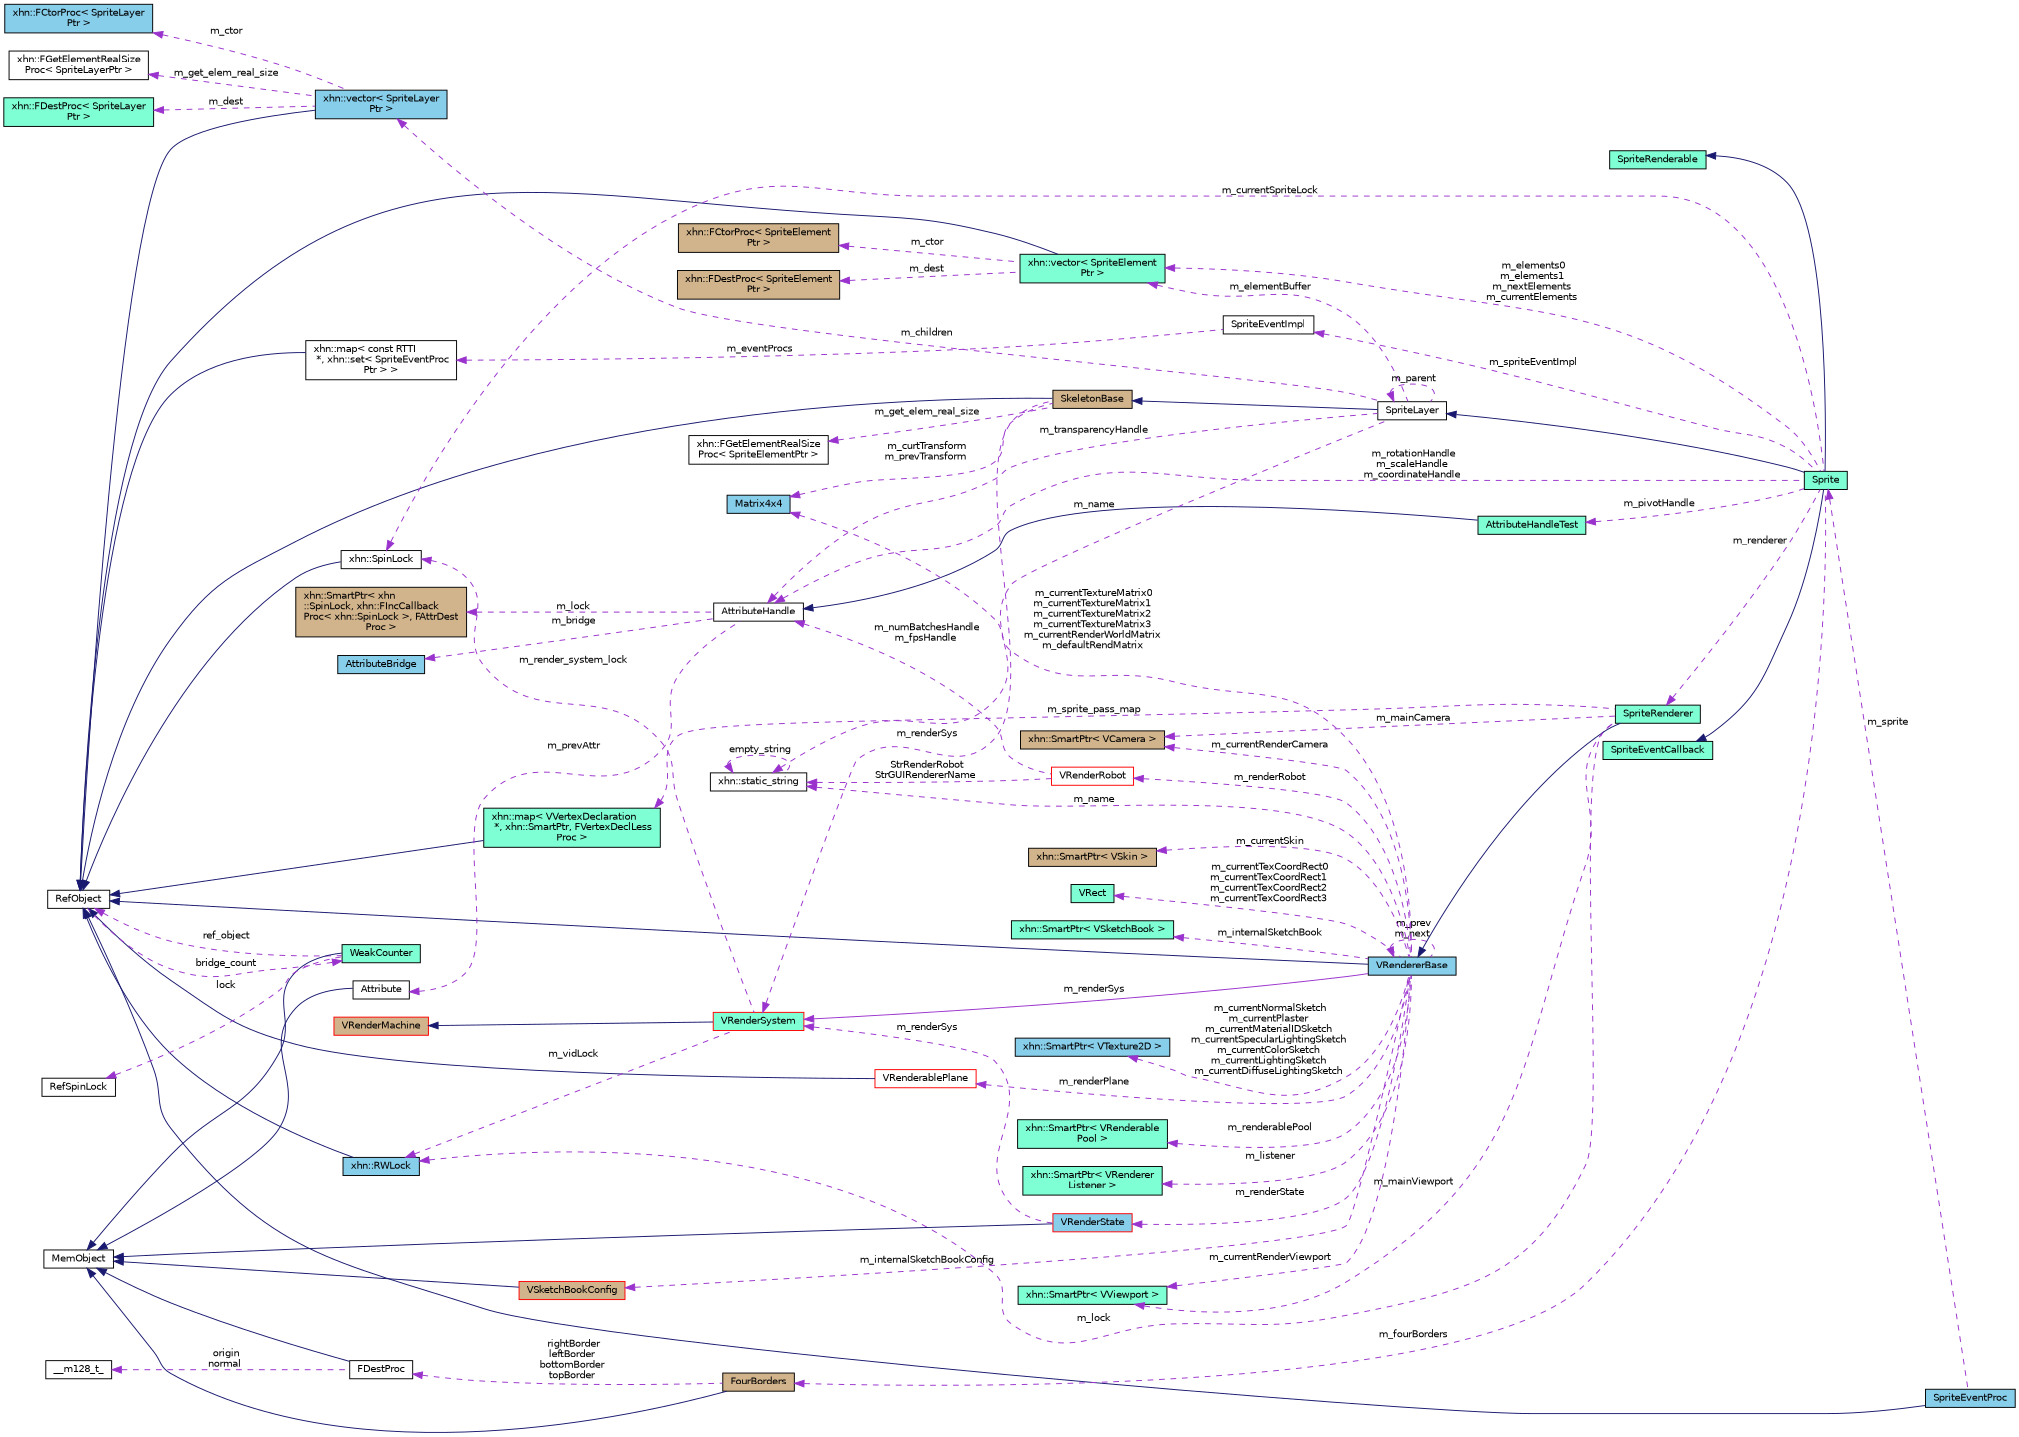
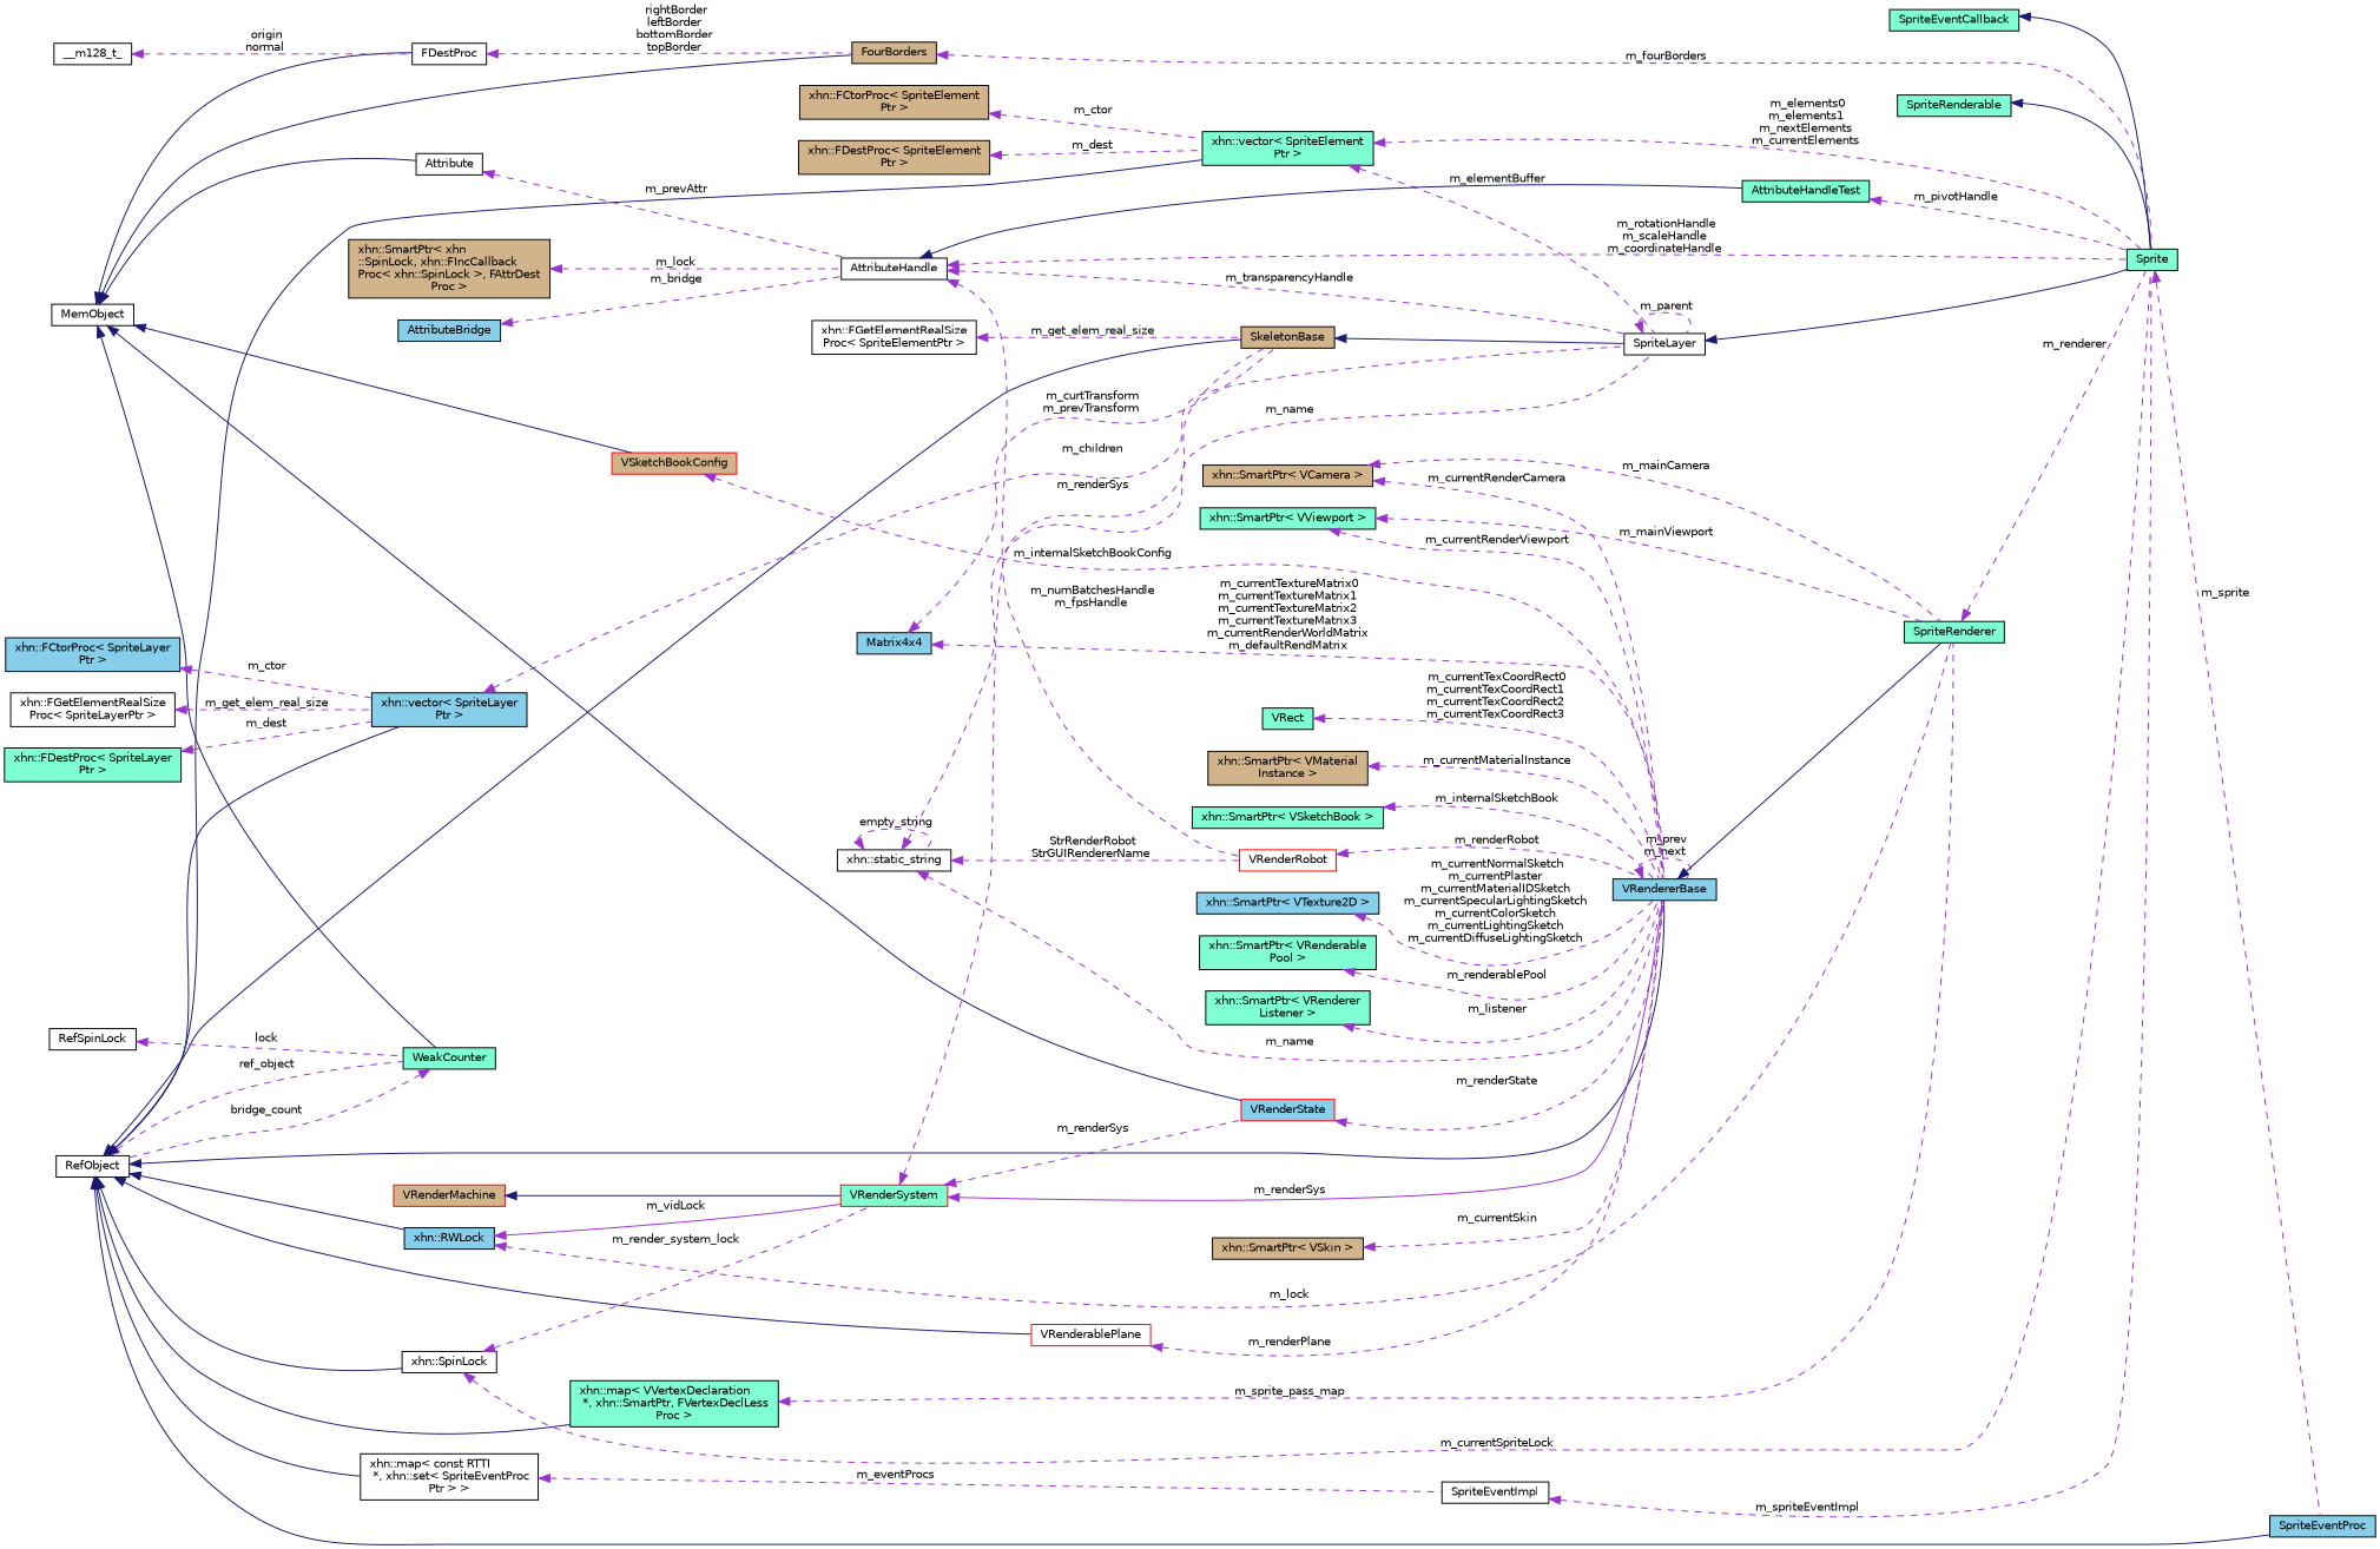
  digraph {
    rankdir=LR
    node [color=black fillcolor=white fontname=Helvetica fontsize=10 shape=record style=filled]
    edge [color=darkorchid3 dir=back fontname=Helvetica fontsize=10 labelfontname=Helvetica labelfontsize=10 style=dashed]
    n1 [fillcolor=skyblue fontcolor=black height=0.2 label=SpriteEventProc width=0.4]
    n2 [height=0.2 label=RefObject width=0.4]
    n3 [fillcolor=aquamarine height=0.2 label=WeakCounter width=0.4]
    n4 [fillcolor=tan height=0.2 label=SkeletonBase width=0.4]
    n5 [fillcolor=skyblue height=0.2 label="xhn::RWLock" width=0.4]
    n6 [height=0.2 label="xhn::SpinLock" width=0.4]
    n7 [fillcolor=aquamarine height=0.2 label="xhn::vector\< SpriteElement\lPtr \>" width=0.4]
    n8 [fillcolor=skyblue height=0.2 label="xhn::vector\< SpriteLayer\lPtr \>" width=0.4]
    n9 [height=0.2 label="xhn::map\< const RTTI\l *, xhn::set\< SpriteEventProc\lPtr \> \>" width=0.4]
    n10 [fillcolor=skyblue height=0.2 label=VRendererBase width=0.4]
    n11 [color=red height=0.2 label=VRenderablePlane width=0.4]
    n12 [fillcolor=aquamarine height=0.2 label="xhn::map\< VVertexDeclaration\l *, xhn::SmartPtr, FVertexDeclLess\lProc \>" width=0.4]
    n13 [height=0.2 label=SpriteLayer width=0.4]
    n14 [color=red fillcolor=aquamarine height=0.2 label=VRenderSystem width=0.4]
    n15 [fillcolor=aquamarine height=0.2 label=SpriteRenderer width=0.4]
    n16 [fillcolor=aquamarine height=0.2 label=Sprite width=0.4]
    n17 [height=0.2 label=SpriteEventImpl width=0.4]
    n18 [height=0.2 label=MemObject width=0.4]
    n19 [height=0.2 label=Attribute width=0.4]
    n20 [fillcolor=tan height=0.2 label=FourBorders width=0.4]
    n21 [height=0.2 label=FDestProc width=0.4]
    n22 [color=red fillcolor=tan height=0.2 label=VSketchBookConfig width=0.4]
    n23 [color=red fillcolor=skyblue height=0.2 label=VRenderState width=0.4]
    n24 [height=0.2 label=AttributeHandle width=0.4]
    n25 [height=0.2 label=RefSpinLock width=0.4]
    n26 [color=red fillcolor=tan height=0.2 label=VRenderMachine width=0.4]
    n27 [fillcolor=skyblue height=0.2 label=Matrix4x4 width=0.4]
    n28 [height=0.2 label="xhn::FGetElementRealSize\lProc\< SpriteElementPtr \>" width=0.4]
    n29 [fillcolor=tan height=0.2 label="xhn::FCtorProc\< SpriteElement\lPtr \>" width=0.4]
    n30 [fillcolor=tan height=0.2 label="xhn::FDestProc\< SpriteElement\lPtr \>" width=0.4]
    n31 [fillcolor=aquamarine height=0.2 label=AttributeHandleTest width=0.4]
    n32 [color=red height=0.2 label=VRenderRobot width=0.4]
    n33 [fillcolor=tan height=0.2 label="xhn::SmartPtr\< xhn\l::SpinLock, xhn::FIncCallback\lProc\< xhn::SpinLock \>, FAttrDest\lProc \>" width=0.4]
    n34 [fillcolor=skyblue height=0.2 label=AttributeBridge width=0.4]
    n35 [height=0.2 label="xhn::static_string" width=0.4]
    n36 [fillcolor=skyblue height=0.2 label="xhn::FCtorProc\< SpriteLayer\lPtr \>" width=0.4]
    n37 [height=0.2 label="xhn::FGetElementRealSize\lProc\< SpriteLayerPtr \>" width=0.4]
    n38 [fillcolor=aquamarine height=0.2 label="xhn::FDestProc\< SpriteLayer\lPtr \>" width=0.4]
    n39 [fillcolor=aquamarine height=0.2 label=SpriteEventCallback width=0.4]
    n40 [fillcolor=aquamarine height=0.2 label=SpriteRenderable width=0.4]
    n41 [height=0.2 label=__m128_t_ width=0.4]
    n42 [fillcolor=tan height=0.2 label="xhn::SmartPtr\< VSkin \>" width=0.4]
    n43 [fillcolor=aquamarine height=0.2 label=VRect width=0.4]
    n44 [fillcolor=aquamarine height=0.2 label="xhn::SmartPtr\< VViewport \>" width=0.4]
+   n45 [fillcolor=tan height=0.2 label="xhn::SmartPtr\< VMaterial\lInstance \>" width=0.4]
    n46 [fillcolor=aquamarine height=0.2 label="xhn::SmartPtr\< VSketchBook \>" width=0.4]
    n47 [fillcolor=skyblue height=0.2 label="xhn::SmartPtr\< VTexture2D \>" width=0.4]
    n48 [fillcolor=aquamarine height=0.2 label="xhn::SmartPtr\< VRenderable\lPool \>" width=0.4]
    n49 [fillcolor=aquamarine height=0.2 label="xhn::SmartPtr\< VRenderer\lListener \>" width=0.4]
    n50 [fillcolor=tan height=0.2 label="xhn::SmartPtr\< VCamera \>" width=0.4]
    n2 -> n1 [color=midnightblue style=solid]
    n2 -> n3 [label=" ref_object"]
    n2 -> n4 [color=midnightblue style=solid]
    n2 -> n5 [color=midnightblue style=solid]
    n2 -> n6 [color=midnightblue style=solid]
    n2 -> n7 [color=midnightblue style=solid]
    n2 -> n8 [color=midnightblue style=solid]
    n2 -> n9 [color=midnightblue style=solid]
    n2 -> n10 [color=midnightblue style=solid]
    n2 -> n11 [color=midnightblue style=solid]
    n2 -> n12 [color=midnightblue style=solid]
    n3 -> n2 [label=" bridge_count"]
    n4 -> n13 [color=midnightblue style=solid]
-   n5 -> n14 [label=" m_vidLock"]
+   n5 -> n14 [label=" m_vidLock" style=solid]
    n5 -> n15 [label=" m_lock"]
    n6 -> n14 [label=" m_render_system_lock"]
    n6 -> n16 [label=" m_currentSpriteLock"]
    n7 -> n13 [label=" m_elementBuffer"]
    n7 -> n16 [label=" m_elements0\nm_elements1\nm_nextElements\nm_currentElements"]
    n8 -> n13 [label=" m_children"]
    n9 -> n17 [label=" m_eventProcs"]
    n10 -> n10 [label=" m_prev\nm_next"]
    n10 -> n15 [color=midnightblue style=solid]
    n11 -> n10 [label=" m_renderPlane"]
    n12 -> n15 [label=" m_sprite_pass_map"]
    n13 -> n13 [label=" m_parent"]
    n13 -> n16 [color=midnightblue style=solid]
    n14 -> n4 [label=" m_renderSys"]
    n14 -> n10 [label=" m_renderSys" style=solid]
    n14 -> n23 [label=" m_renderSys"]
    n15 -> n16 [label=" m_renderer"]
    n16 -> n1 [label=" m_sprite"]
    n17 -> n16 [label=" m_spriteEventImpl"]
    n18 -> n3 [color=midnightblue style=solid]
    n18 -> n19 [color=midnightblue style=solid]
    n18 -> n20 [color=midnightblue style=solid]
    n18 -> n21 [color=midnightblue style=solid]
    n18 -> n22 [color=midnightblue style=solid]
    n18 -> n23 [color=midnightblue style=solid]
    n19 -> n24 [label=" m_prevAttr"]
    n20 -> n16 [label=" m_fourBorders"]
    n21 -> n20 [label=" rightBorder\nleftBorder\nbottomBorder\ntopBorder"]
    n22 -> n10 [label=" m_internalSketchBookConfig"]
    n23 -> n10 [label=" m_renderState"]
    n24 -> n13 [label=" m_transparencyHandle"]
    n24 -> n16 [label=" m_rotationHandle\nm_scaleHandle\nm_coordinateHandle"]
    n24 -> n31 [color=midnightblue style=solid]
    n24 -> n32 [label=" m_numBatchesHandle\nm_fpsHandle"]
    n25 -> n3 [label=" lock"]
    n26 -> n14 [color=midnightblue style=solid]
    n27 -> n4 [label=" m_curtTransform\nm_prevTransform"]
    n27 -> n10 [label=" m_currentTextureMatrix0\nm_currentTextureMatrix1\nm_currentTextureMatrix2\nm_currentTextureMatrix3\nm_currentRenderWorldMatrix\nm_defaultRendMatrix"]
    n28 -> n4 [label=" m_get_elem_real_size"]
    n29 -> n7 [label=" m_ctor"]
    n30 -> n7 [label=" m_dest"]
    n31 -> n16 [label=" m_pivotHandle"]
    n32 -> n10 [label=" m_renderRobot"]
    n33 -> n24 [label=" m_lock"]
    n34 -> n24 [label=" m_bridge"]
    n35 -> n10 [label=" m_name"]
    n35 -> n13 [label=" m_name"]
    n35 -> n32 [label=" StrRenderRobot\nStrGUIRendererName"]
    n35 -> n35 [label=" empty_string"]
    n36 -> n8 [label=" m_ctor"]
    n37 -> n8 [label=" m_get_elem_real_size"]
    n38 -> n8 [label=" m_dest"]
    n39 -> n16 [color=midnightblue style=solid]
    n40 -> n16 [color=midnightblue style=solid]
    n41 -> n21 [label=" origin\nnormal"]
    n42 -> n10 [label=" m_currentSkin"]
    n43 -> n10 [label=" m_currentTexCoordRect0\nm_currentTexCoordRect1\nm_currentTexCoordRect2\nm_currentTexCoordRect3"]
    n44 -> n10 [label=" m_currentRenderViewport"]
    n44 -> n15 [label=" m_mainViewport"]
+   n45 -> n10 [label=" m_currentMaterialInstance"]
    n46 -> n10 [label=" m_internalSketchBook"]
    n47 -> n10 [label=" m_currentNormalSketch\nm_currentPlaster\nm_currentMaterialIDSketch\nm_currentSpecularLightingSketch\nm_currentColorSketch\nm_currentLightingSketch\nm_currentDiffuseLightingSketch"]
    n48 -> n10 [label=" m_renderablePool"]
    n49 -> n10 [label=" m_listener"]
    n50 -> n10 [label=" m_currentRenderCamera"]
    n50 -> n15 [label=" m_mainCamera"]
  }
